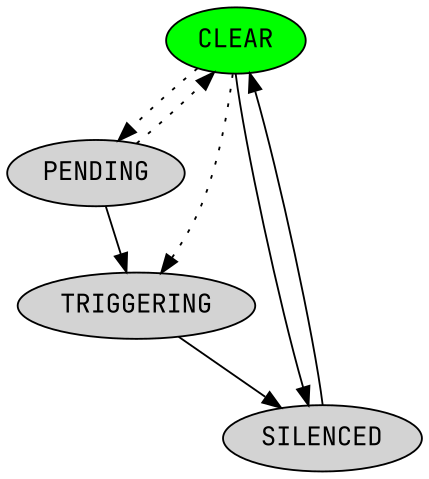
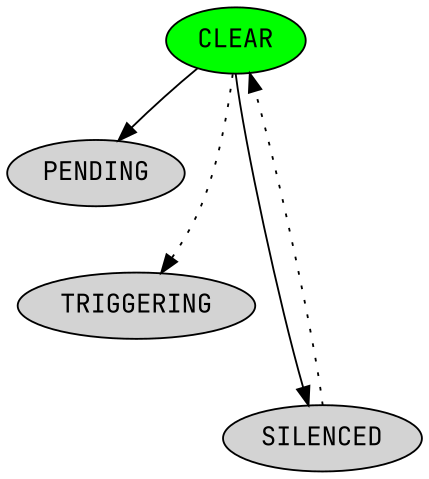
  digraph {
    fontname="JetBrains Mono"
    node [fontname="JetBrains Mono" style=filled]
    edge [fontname="JetBrains Mono"]
    CLEAR [fillcolor=green]
    PENDING
    SILENCED
    TRIGGERING
-   CLEAR -> PENDING [style=dotted]
+   CLEAR -> PENDING
    CLEAR -> SILENCED [style=solid]
    CLEAR -> TRIGGERING [style=dotted]
-   PENDING -> CLEAR [style=dotted]
-   PENDING -> TRIGGERING
-   SILENCED -> CLEAR [style=solid]
-   TRIGGERING -> SILENCED
+   SILENCED -> CLEAR [style=dotted]
  }
